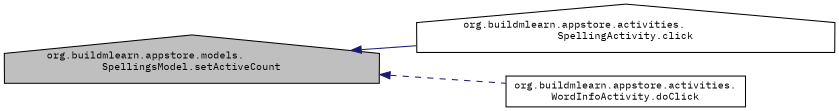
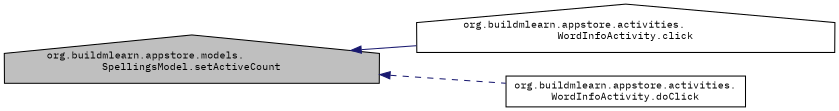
  digraph {
    rankdir=LR
    fontname="IBM Plex Mono"
    node [color=black fontname="IBM Plex Mono" fontsize=10 shape=house]
    edge [color=midnightblue dir=back fontname="IBM Plex Mono" fontsize=10 labelfontname=Helvetica labelfontsize=10]
    n1 [fillcolor=grey75 fontcolor=black height=0.2 label="org.buildmlearn.appstore.models.\lSpellingsModel.setActiveCount" style=filled width=0.4]
-   n2 [height=0.2 label="org.buildmlearn.appstore.activities.\lSpellingActivity.click" width=0.4]
+   n2 [height=0.2 label="org.buildmlearn.appstore.activities.\lWordInfoActivity.click" width=0.4]
    n3 [height=0.2 label="org.buildmlearn.appstore.activities.\lWordInfoActivity.doClick" shape=box width=0.4]
    n1 -> n2 [style=solid]
    n1 -> n3 [style=dashed]
  }
